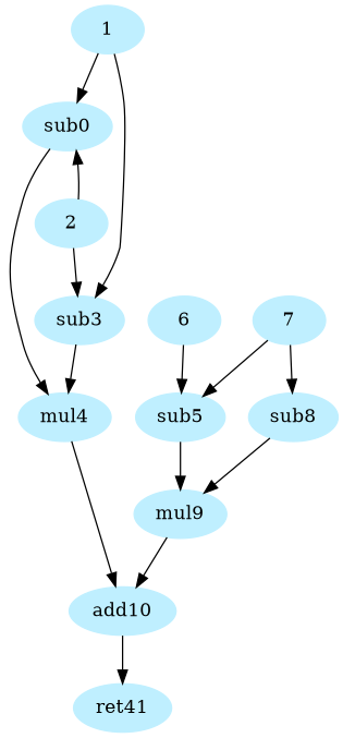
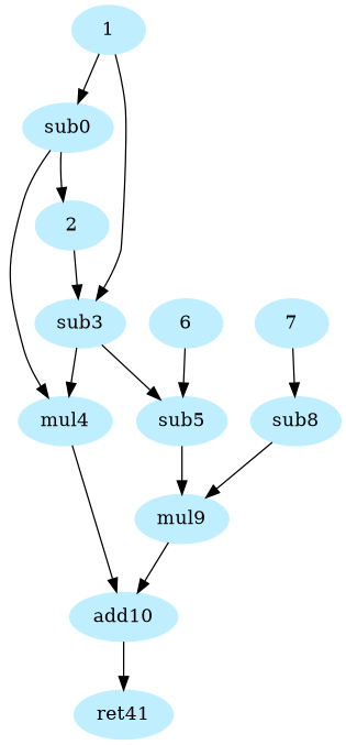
  digraph {
    node [color=lightblue1 style=filled]
    1
    sub0
    sub3
    mul4
    add10
    2
    n7 [label=ret41]
    6
    sub5
    mul9
    sub8
    7
    1 -> sub0
    1 -> sub3
    sub0 -> mul4
    sub3 -> mul4
    mul4 -> add10
    add10 -> n7
-   2 -> sub0
+   sub0 -> 2
    2 -> sub3
    6 -> sub5
    sub5 -> mul9
    mul9 -> add10
    sub8 -> mul9
-   7 -> sub5
+   sub3 -> sub5
    7 -> sub8
  }
